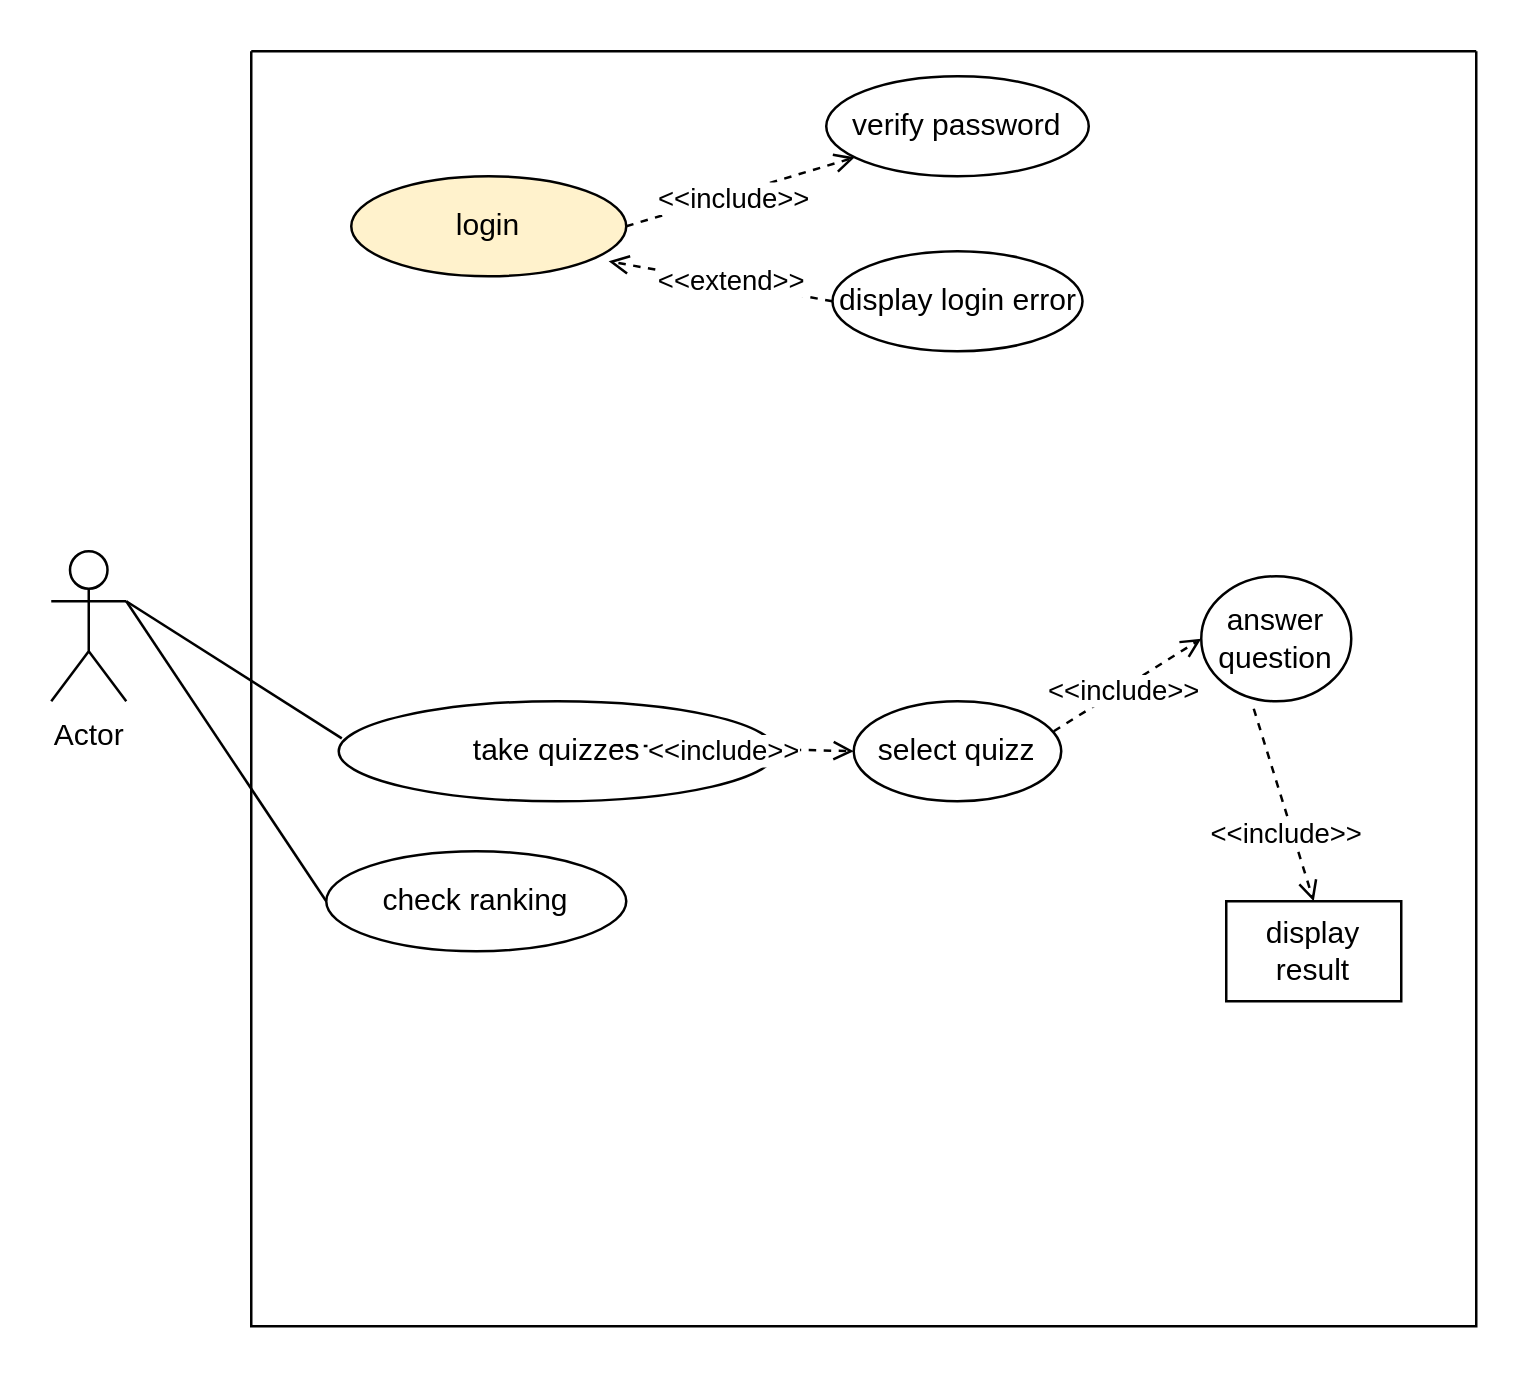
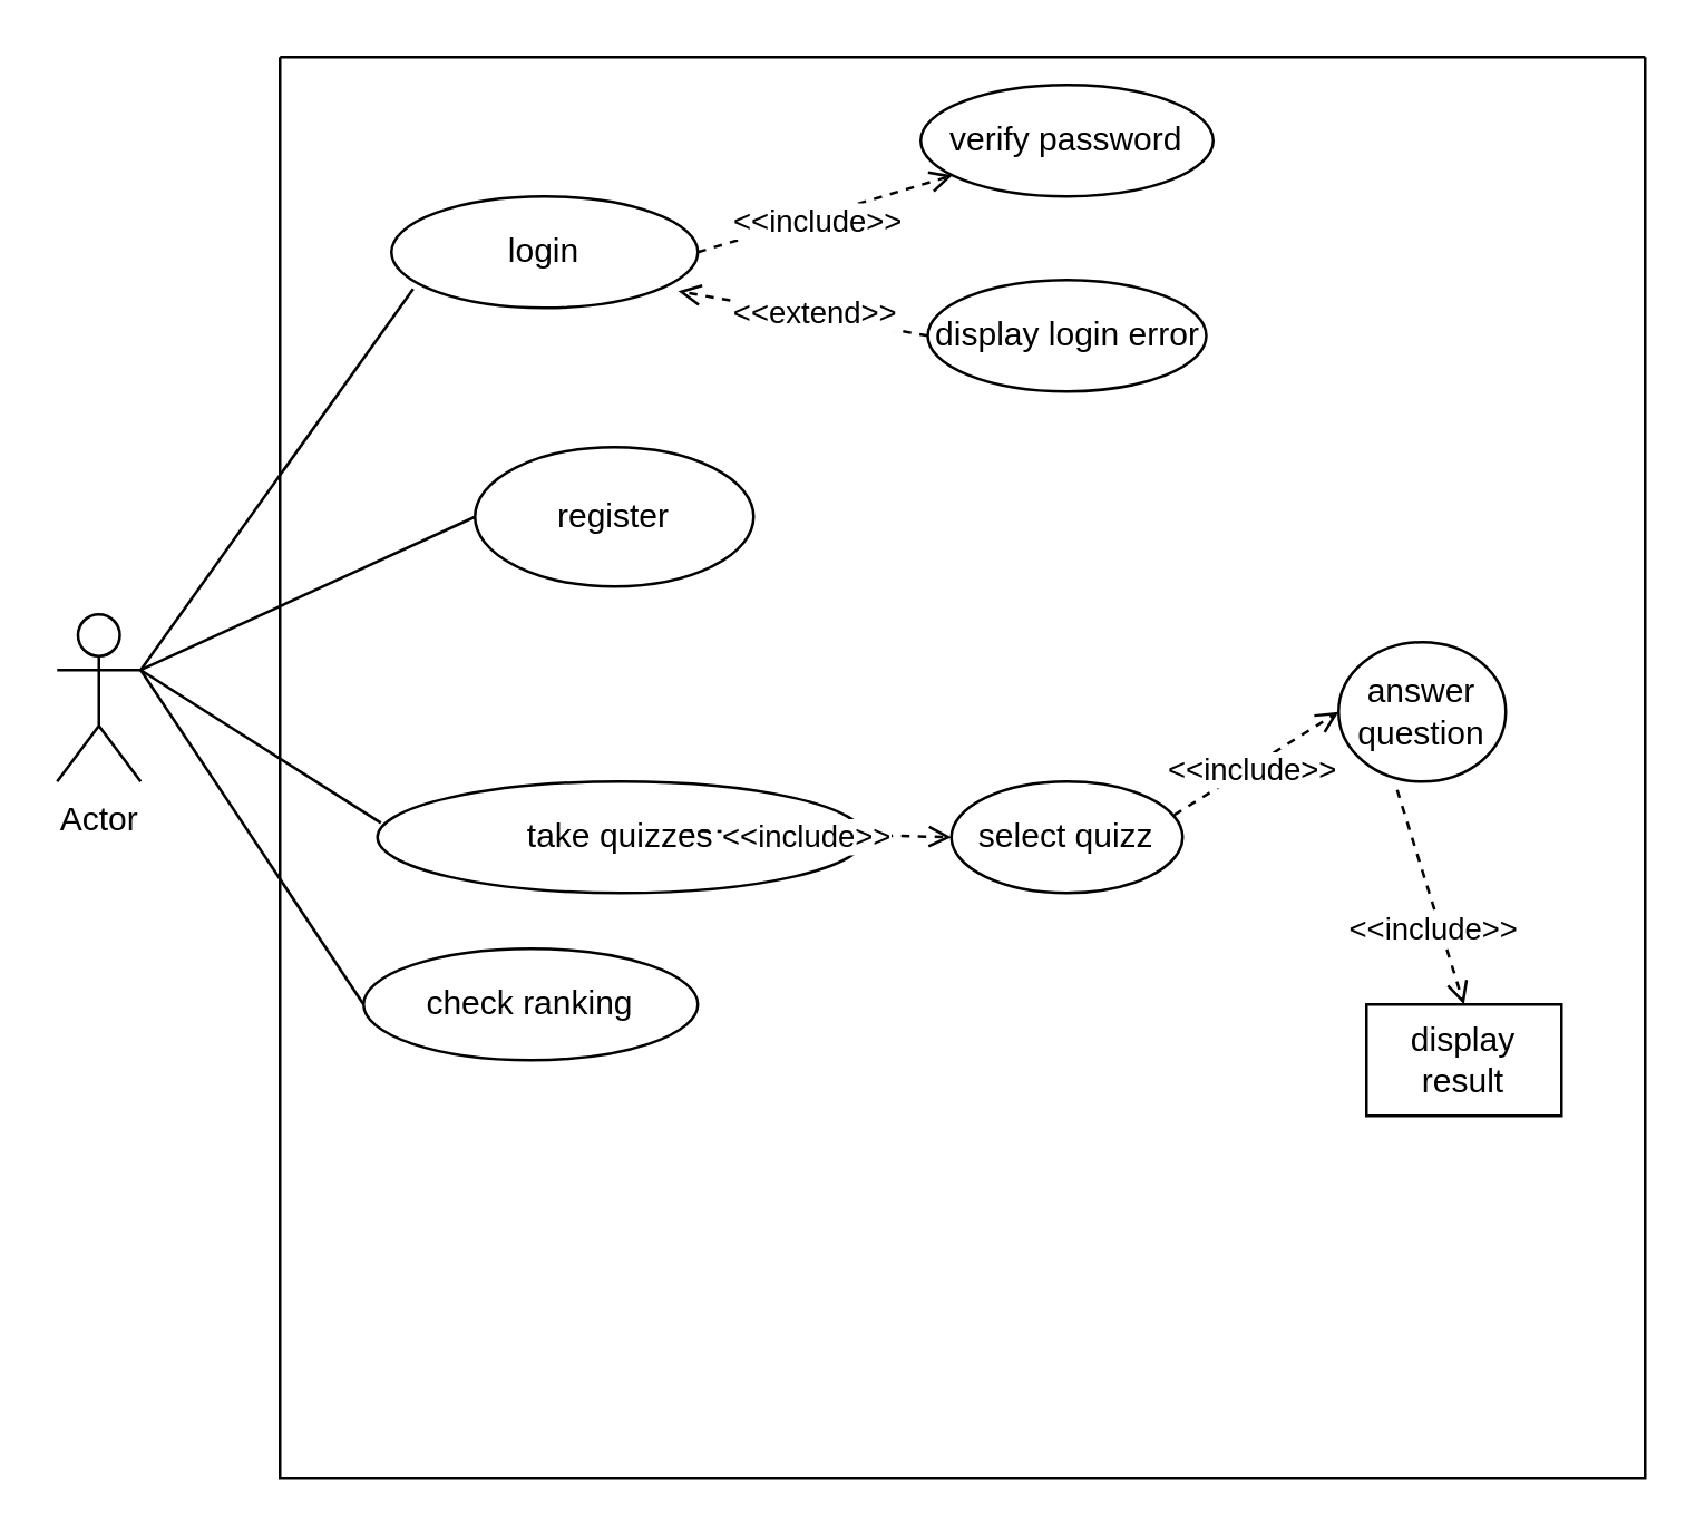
  <mxCell id="0" />
  <mxCell id="1" parent="0" />
  <mxCell id="2" value="" style="swimlane;startSize=0;" vertex="1" parent="1"><mxGeometry x="100" y="20" width="490" height="510" as="geometry" /></mxCell>
- <mxCell id="3" value="login" style="ellipse;whiteSpace=wrap;html=1;fillColor=#fff2cc;" vertex="1" parent="2"><mxGeometry x="40" y="50" width="110" height="40" as="geometry" /></mxCell>
+ <mxCell id="3" value="login" style="ellipse;whiteSpace=wrap;html=1;" vertex="1" parent="2"><mxGeometry x="40" y="50" width="110" height="40" as="geometry" /></mxCell>
+ <mxCell id="4" value="register" style="ellipse;whiteSpace=wrap;html=1;" vertex="1" parent="2"><mxGeometry x="70" y="140" width="100" height="50" as="geometry" /></mxCell>
  <mxCell id="5" value="take quizzes" style="ellipse;whiteSpace=wrap;html=1;" vertex="1" parent="2"><mxGeometry x="35" y="260" width="175" height="40" as="geometry" /></mxCell>
  <mxCell id="6" value="check ranking" style="ellipse;whiteSpace=wrap;html=1;" vertex="1" parent="2"><mxGeometry x="30" y="320" width="120" height="40" as="geometry" /></mxCell>
  <mxCell id="7" value="verify password" style="ellipse;whiteSpace=wrap;html=1;" vertex="1" parent="2"><mxGeometry x="230" y="10" width="105" height="40" as="geometry" /></mxCell>
  <mxCell id="8" value="display login error" style="ellipse;whiteSpace=wrap;html=1;" vertex="1" parent="2"><mxGeometry x="232.5" y="80" width="100" height="40" as="geometry" /></mxCell>
  <mxCell id="9" value="" style="html=1;verticalAlign=bottom;labelBackgroundColor=none;endArrow=open;endFill=0;dashed=1;exitX=0;exitY=0.5;exitDx=0;exitDy=0;entryX=0.936;entryY=0.85;entryDx=0;entryDy=0;entryPerimeter=0;" edge="1" parent="2" source="8" target="3"><mxGeometry width="160" relative="1" as="geometry"><mxPoint x="141.09" y="130" as="sourcePoint" /><mxPoint x="230" y="102" as="targetPoint" /><Array as="points" /></mxGeometry></mxCell>
  <mxCell id="10" value="&amp;lt;&amp;lt;extend&amp;gt;&amp;gt;" style="edgeLabel;html=1;align=center;verticalAlign=middle;resizable=0;points=[];" vertex="1" connectable="0" parent="9"><mxGeometry x="-0.087" y="-1" relative="1" as="geometry"><mxPoint as="offset" /></mxGeometry></mxCell>
  <mxCell id="11" value="" style="html=1;verticalAlign=bottom;labelBackgroundColor=none;endArrow=open;endFill=0;dashed=1;exitX=1;exitY=0.5;exitDx=0;exitDy=0;" edge="1" parent="2" source="3" target="7"><mxGeometry width="160" relative="1" as="geometry"><mxPoint x="20" y="140" as="sourcePoint" /><mxPoint x="180" y="140" as="targetPoint" /></mxGeometry></mxCell>
  <mxCell id="12" value="&amp;lt;&amp;lt;include&amp;gt;&amp;gt;" style="edgeLabel;html=1;align=center;verticalAlign=middle;resizable=0;points=[];" vertex="1" connectable="0" parent="11"><mxGeometry x="-0.087" y="-1" relative="1" as="geometry"><mxPoint as="offset" /></mxGeometry></mxCell>
  <mxCell id="13" value="select quizz" style="ellipse;whiteSpace=wrap;html=1;" vertex="1" parent="2"><mxGeometry x="241" y="260" width="83" height="40" as="geometry" /></mxCell>
  <mxCell id="14" value="" style="html=1;verticalAlign=bottom;labelBackgroundColor=none;endArrow=open;endFill=0;dashed=1;exitX=1;exitY=0.5;exitDx=0;exitDy=0;entryX=0;entryY=0.5;entryDx=0;entryDy=0;" edge="1" parent="2" target="13"><mxGeometry width="160" relative="1" as="geometry"><mxPoint x="145" y="277.55" as="sourcePoint" /><mxPoint x="236.413" y="250.0" as="targetPoint" /></mxGeometry></mxCell>
  <mxCell id="15" value="&amp;lt;&amp;lt;include&amp;gt;&amp;gt;" style="edgeLabel;html=1;align=center;verticalAlign=middle;resizable=0;points=[];" vertex="1" connectable="0" parent="14"><mxGeometry x="-0.087" y="-1" relative="1" as="geometry"><mxPoint as="offset" /></mxGeometry></mxCell>
  <mxCell id="16" value="answer question" style="ellipse;whiteSpace=wrap;html=1;" vertex="1" parent="2"><mxGeometry x="380" y="210" width="60" height="50" as="geometry" /></mxCell>
  <mxCell id="17" value="display result" style="whiteSpace=wrap;html=1;rounded=0;" vertex="1" parent="2"><mxGeometry x="390" y="340" width="70" height="40" as="geometry" /></mxCell>
  <mxCell id="18" value="" style="html=1;verticalAlign=bottom;labelBackgroundColor=none;endArrow=open;endFill=0;dashed=1;exitX=0.35;exitY=1.06;exitDx=0;exitDy=0;entryX=0.5;entryY=0;entryDx=0;entryDy=0;exitPerimeter=0;" edge="1" parent="2" source="16" target="17"><mxGeometry width="160" relative="1" as="geometry"><mxPoint x="190" y="360.0" as="sourcePoint" /><mxPoint x="286" y="362.45" as="targetPoint" /></mxGeometry></mxCell>
  <mxCell id="19" value="&amp;lt;&amp;lt;include&amp;gt;&amp;gt;" style="edgeLabel;html=1;align=center;verticalAlign=middle;resizable=0;points=[];" vertex="1" connectable="0" parent="18"><mxGeometry x="0.274" y="-3" relative="1" as="geometry"><mxPoint as="offset" /></mxGeometry></mxCell>
  <mxCell id="20" value="" style="html=1;verticalAlign=bottom;labelBackgroundColor=none;endArrow=open;endFill=0;dashed=1;exitX=0.964;exitY=0.3;exitDx=0;exitDy=0;entryX=0;entryY=0.5;entryDx=0;entryDy=0;exitPerimeter=0;" edge="1" parent="2" source="13" target="16"><mxGeometry width="160" relative="1" as="geometry"><mxPoint x="280" y="230.0" as="sourcePoint" /><mxPoint x="376" y="232.45" as="targetPoint" /></mxGeometry></mxCell>
  <mxCell id="21" value="&amp;lt;&amp;lt;include&amp;gt;&amp;gt;" style="edgeLabel;html=1;align=center;verticalAlign=middle;resizable=0;points=[];" vertex="1" connectable="0" parent="20"><mxGeometry x="-0.087" y="-1" relative="1" as="geometry"><mxPoint as="offset" /></mxGeometry></mxCell>
  <mxCell id="22" value="Actor" style="shape=umlActor;verticalLabelPosition=bottom;verticalAlign=top;html=1;" vertex="1" parent="1"><mxGeometry x="20" y="220" width="30" height="60" as="geometry" /></mxCell>
+ <mxCell id="23" value="" style="endArrow=none;html=1;entryX=0.071;entryY=0.829;entryDx=0;entryDy=0;entryPerimeter=0;exitX=1;exitY=0.333;exitDx=0;exitDy=0;exitPerimeter=0;" edge="1" parent="1" source="22" target="3"><mxGeometry width="50" height="50" relative="1" as="geometry"><mxPoint x="60" y="290" as="sourcePoint" /><mxPoint x="110" y="240" as="targetPoint" /></mxGeometry></mxCell>
+ <mxCell id="24" value="" style="endArrow=none;html=1;entryX=0;entryY=0.5;entryDx=0;entryDy=0;exitX=1;exitY=0.333;exitDx=0;exitDy=0;exitPerimeter=0;" edge="1" parent="1" source="22" target="4"><mxGeometry width="50" height="50" relative="1" as="geometry"><mxPoint x="120" y="300" as="sourcePoint" /><mxPoint x="140" y="290" as="targetPoint" /></mxGeometry></mxCell>
  <mxCell id="25" value="" style="endArrow=none;html=1;exitX=1;exitY=0.333;exitDx=0;exitDy=0;exitPerimeter=0;entryX=0.007;entryY=0.371;entryDx=0;entryDy=0;entryPerimeter=0;" edge="1" parent="1" source="22" target="5"><mxGeometry width="50" height="50" relative="1" as="geometry"><mxPoint x="90" y="351" as="sourcePoint" /><mxPoint x="140" y="300" as="targetPoint" /></mxGeometry></mxCell>
  <mxCell id="26" value="" style="endArrow=none;html=1;entryX=0;entryY=0.5;entryDx=0;entryDy=0;" edge="1" parent="1" target="6"><mxGeometry width="50" height="50" relative="1" as="geometry"><mxPoint x="50" y="240" as="sourcePoint" /><mxPoint x="140" y="360" as="targetPoint" /></mxGeometry></mxCell>
